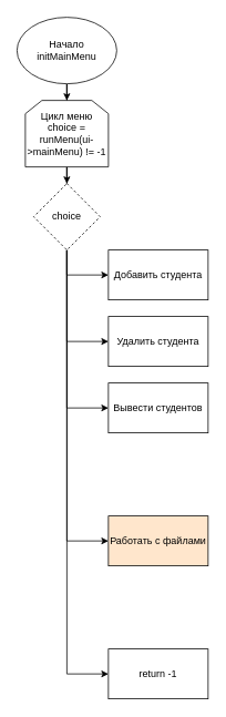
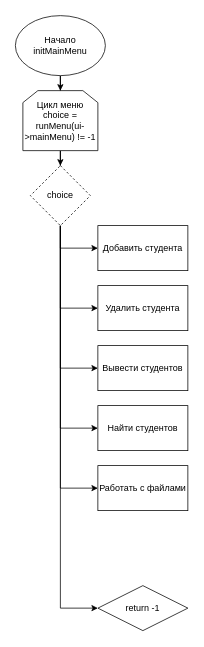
  <mxCell id="0" />
  <mxCell id="1" parent="0" />
  <mxCell id="2" style="edgeStyle=orthogonalEdgeStyle;rounded=0;orthogonalLoop=1;jettySize=auto;html=1;entryX=0.5;entryY=0;entryDx=0;entryDy=0;" edge="1" parent="1" source="3" target="5"><mxGeometry relative="1" as="geometry" /></mxCell>
  <mxCell id="3" value="Начало&lt;br&gt;initMainMenu" style="ellipse;whiteSpace=wrap;html=1;" vertex="1" parent="1"><mxGeometry x="20" y="20" width="120" height="80" as="geometry" /></mxCell>
  <mxCell id="4" style="edgeStyle=orthogonalEdgeStyle;rounded=0;orthogonalLoop=1;jettySize=auto;html=1;entryX=0.5;entryY=0;entryDx=0;entryDy=0;" edge="1" parent="1" source="5" target="12"><mxGeometry relative="1" as="geometry" /></mxCell>
  <mxCell id="5" value="Цикл меню&lt;br&gt;choice = runMenu(ui-&amp;gt;mainMenu) != -1" style="shape=loopLimit;whiteSpace=wrap;html=1;" vertex="1" parent="1"><mxGeometry x="30" y="120" width="100" height="80" as="geometry" /></mxCell>
  <mxCell id="6" style="edgeStyle=orthogonalEdgeStyle;rounded=0;orthogonalLoop=1;jettySize=auto;html=1;entryX=0;entryY=0.5;entryDx=0;entryDy=0;" edge="1" parent="1" source="12" target="13"><mxGeometry relative="1" as="geometry"><Array as="points"><mxPoint x="80" y="330" /></Array></mxGeometry></mxCell>
  <mxCell id="7" style="edgeStyle=orthogonalEdgeStyle;rounded=0;orthogonalLoop=1;jettySize=auto;html=1;entryX=0;entryY=0.5;entryDx=0;entryDy=0;" edge="1" parent="1" source="12" target="14"><mxGeometry relative="1" as="geometry"><Array as="points"><mxPoint x="80" y="410" /></Array></mxGeometry></mxCell>
  <mxCell id="8" style="edgeStyle=orthogonalEdgeStyle;rounded=0;orthogonalLoop=1;jettySize=auto;html=1;entryX=0;entryY=0.5;entryDx=0;entryDy=0;" edge="1" parent="1" source="12" target="15"><mxGeometry relative="1" as="geometry"><Array as="points"><mxPoint x="80" y="490" /></Array></mxGeometry></mxCell>
+ <mxCell id="9" style="edgeStyle=orthogonalEdgeStyle;rounded=0;orthogonalLoop=1;jettySize=auto;html=1;exitX=0.5;exitY=1;exitDx=0;exitDy=0;entryX=0;entryY=0.5;entryDx=0;entryDy=0;" edge="1" parent="1" source="12" target="16"><mxGeometry relative="1" as="geometry" /></mxCell>
  <mxCell id="10" style="edgeStyle=orthogonalEdgeStyle;rounded=0;orthogonalLoop=1;jettySize=auto;html=1;exitX=0.5;exitY=1;exitDx=0;exitDy=0;entryX=0;entryY=0.5;entryDx=0;entryDy=0;" edge="1" parent="1" source="12" target="17"><mxGeometry relative="1" as="geometry" /></mxCell>
  <mxCell id="11" style="edgeStyle=orthogonalEdgeStyle;rounded=0;orthogonalLoop=1;jettySize=auto;html=1;exitX=0.5;exitY=1;exitDx=0;exitDy=0;entryX=0;entryY=0.5;entryDx=0;entryDy=0;" edge="1" parent="1" source="12" target="18"><mxGeometry relative="1" as="geometry" /></mxCell>
  <mxCell id="12" value="choice" style="rhombus;whiteSpace=wrap;html=1;dashed=1;" vertex="1" parent="1"><mxGeometry x="40" y="220" width="80" height="80" as="geometry" /></mxCell>
  <mxCell id="13" value="Добавить студента" style="rounded=0;whiteSpace=wrap;html=1;" vertex="1" parent="1"><mxGeometry x="130" y="300" width="120" height="60" as="geometry" /></mxCell>
  <mxCell id="14" value="Удалить студента" style="rounded=0;whiteSpace=wrap;html=1;" vertex="1" parent="1"><mxGeometry x="130" y="380" width="120" height="60" as="geometry" /></mxCell>
  <mxCell id="15" value="Вывести студентов" style="rounded=0;whiteSpace=wrap;html=1;" vertex="1" parent="1"><mxGeometry x="130" y="460" width="120" height="60" as="geometry" /></mxCell>
- <mxCell id="17" value="Работать с файлами" style="rounded=0;whiteSpace=wrap;html=1;fillColor=#ffe6cc;" vertex="1" parent="1"><mxGeometry x="130" y="620" width="120" height="60" as="geometry" /></mxCell>
- <mxCell id="18" value="return -1" style="rounded=0;whiteSpace=wrap;html=1;" vertex="1" parent="1"><mxGeometry x="130" y="780" width="120" height="60" as="geometry" /></mxCell>
+ <mxCell id="16" value="Найти студентов" style="rounded=0;whiteSpace=wrap;html=1;" vertex="1" parent="1"><mxGeometry x="130" y="540" width="120" height="60" as="geometry" /></mxCell>
+ <mxCell id="17" value="Работать с файлами" style="rounded=0;whiteSpace=wrap;html=1;" vertex="1" parent="1"><mxGeometry x="130" y="620" width="120" height="60" as="geometry" /></mxCell>
+ <mxCell id="18" value="return -1" style="rhombus;whiteSpace=wrap;html=1;" vertex="1" parent="1"><mxGeometry x="130" y="780" width="120" height="60" as="geometry" /></mxCell>
